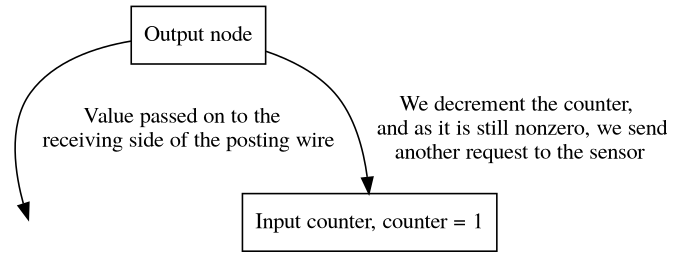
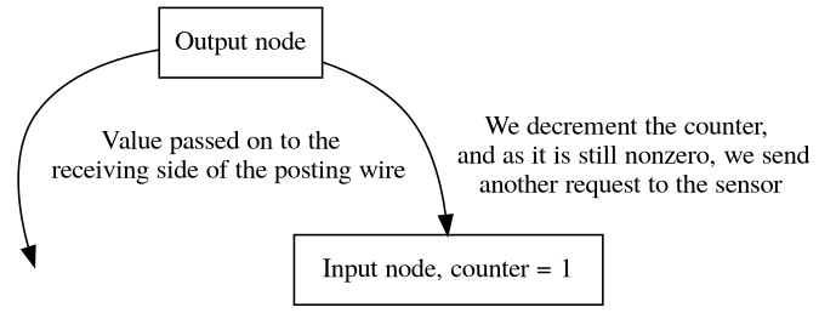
  digraph {
    node [fontname="Times Roman" shape=rectangle]
    edge [color=black fontname="Times Roman"]
    ToNode [color=white shape=point]
-   n2 [label="Input counter, counter = 1"]
+   n2 [label="Input node, counter = 1"]
    n3 [label="Output node"]
    n3 -> ToNode [label="Value passed on to the\n  receiving side of the posting wire"]
    n3 -> n2 [label="We decrement the counter,\n  and as it is still nonzero, we send\n another request to the sensor"]
  }
